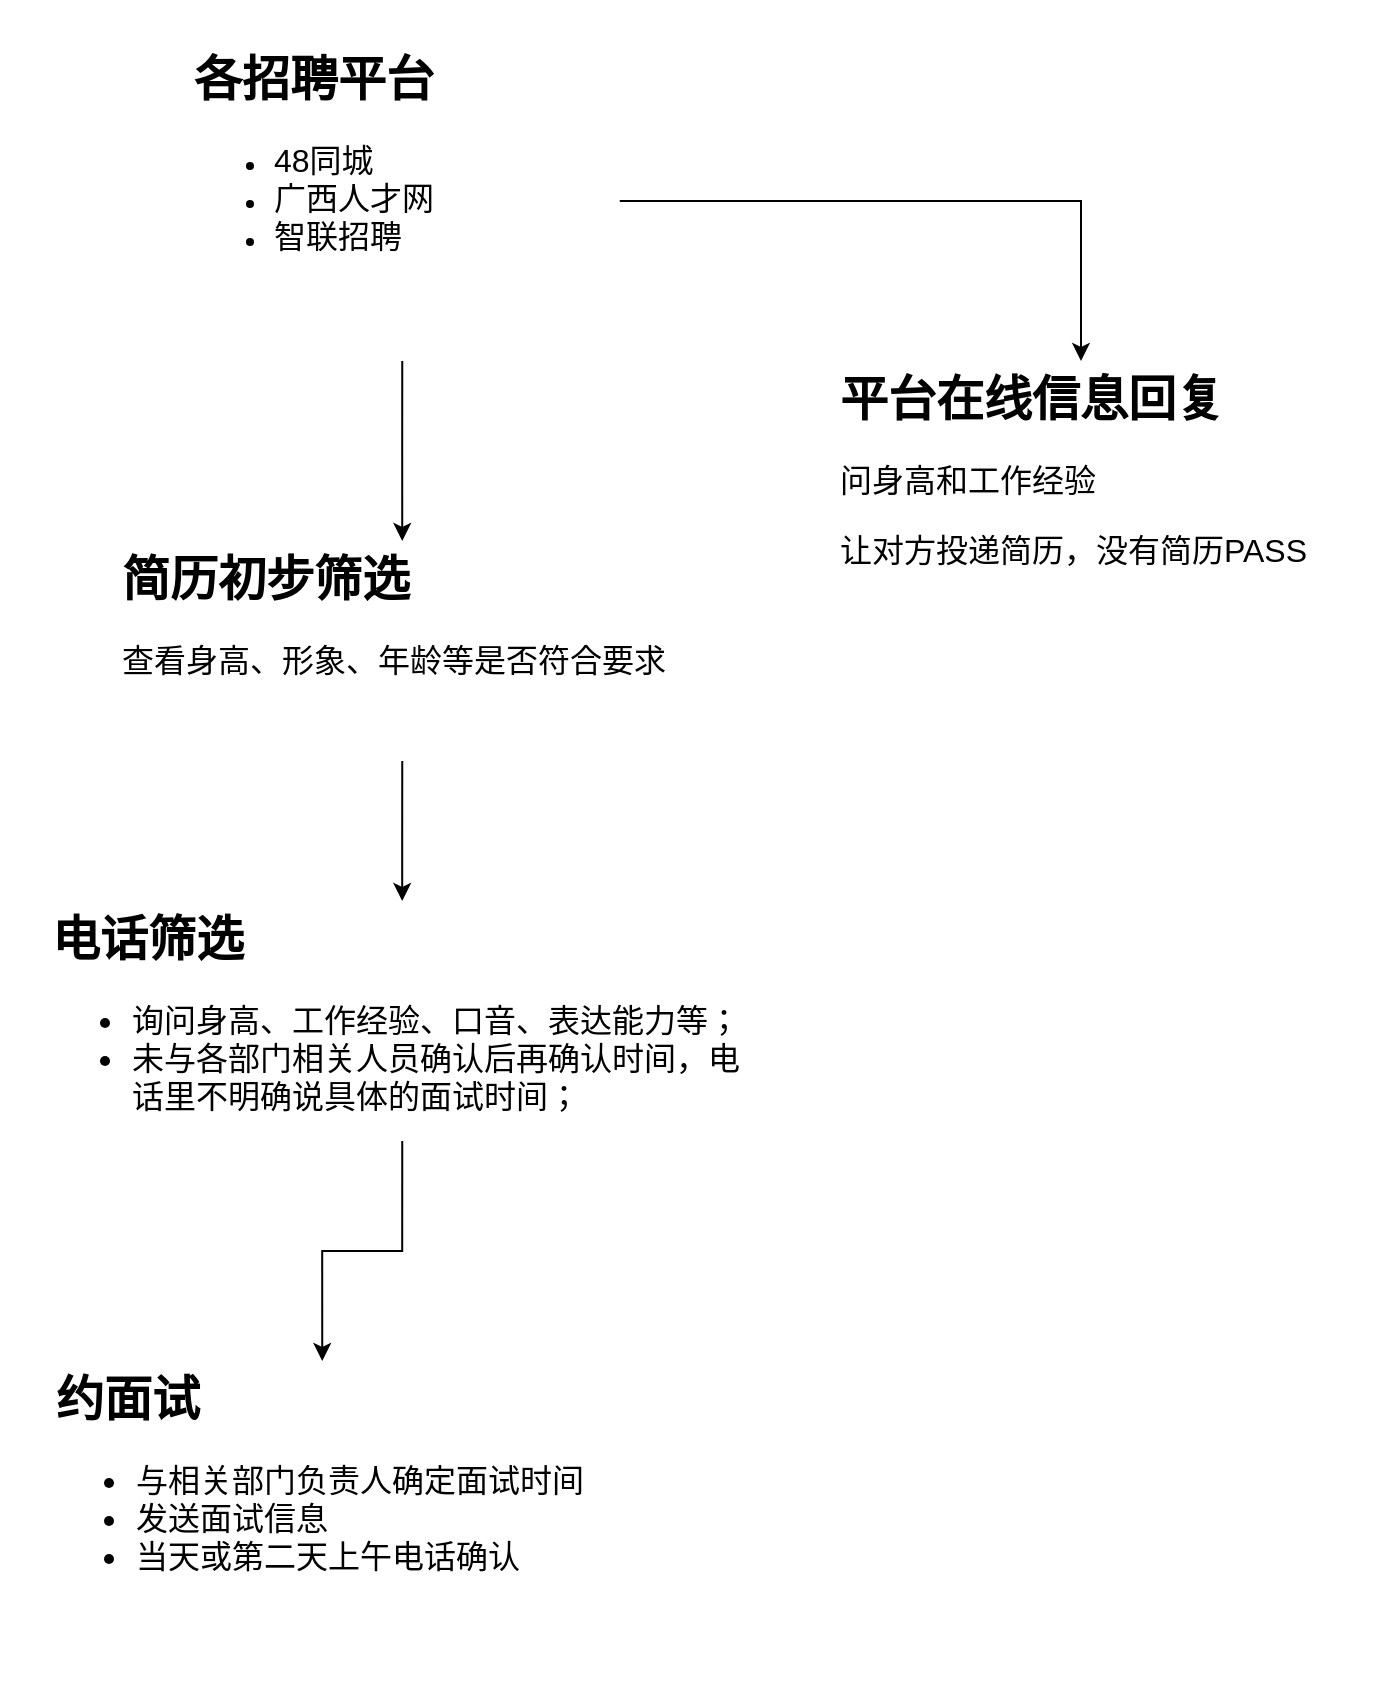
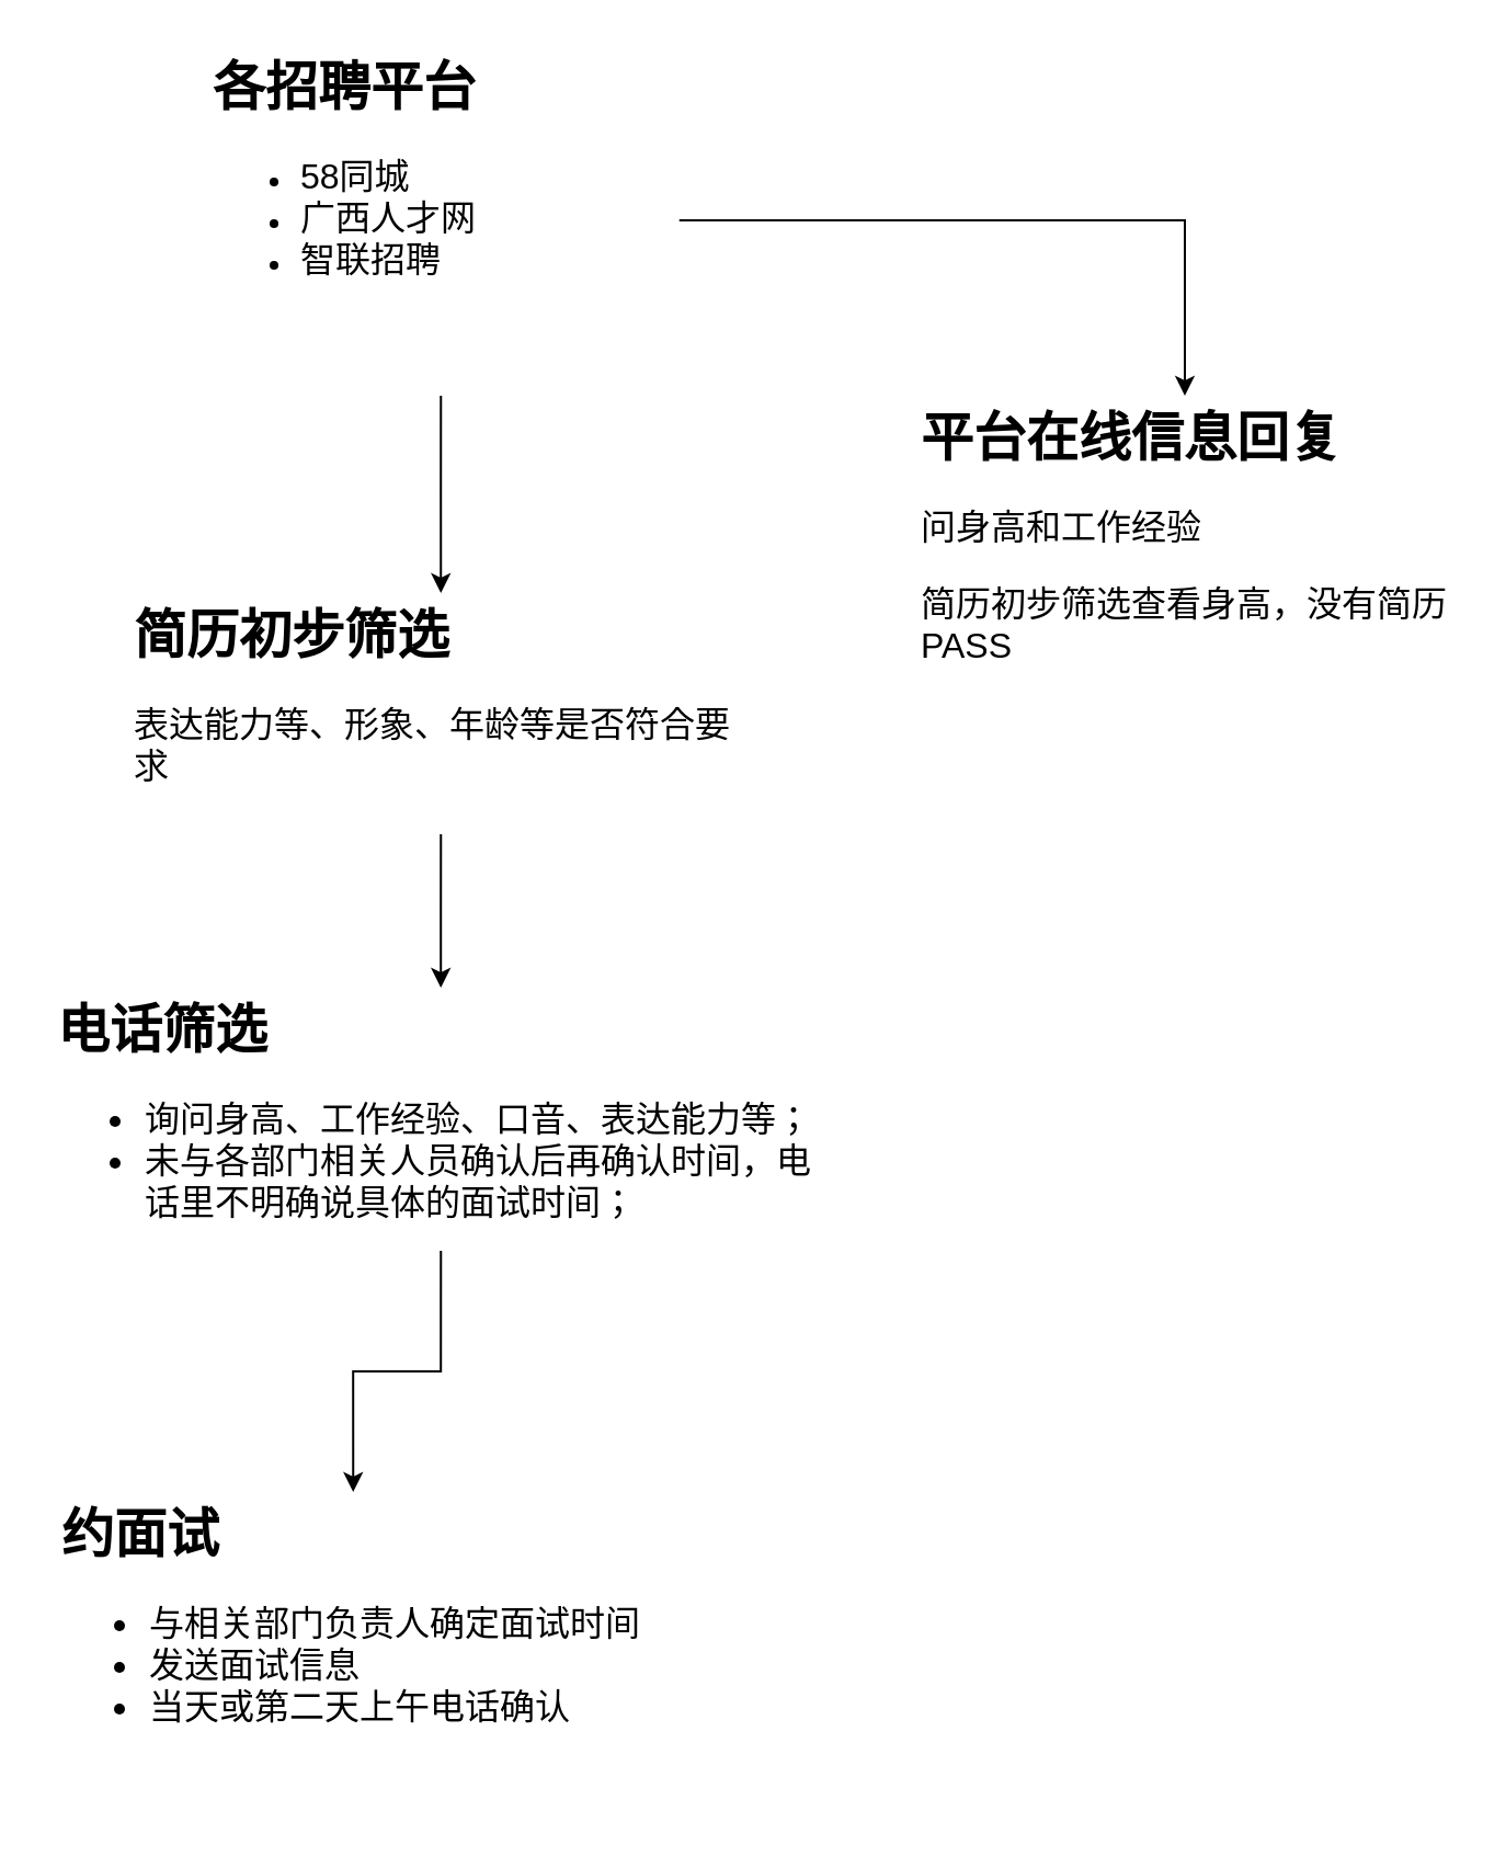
  <mxCell id="0" />
  <mxCell id="1" parent="0" />
  <mxCell id="2" style="edgeStyle=orthogonalEdgeStyle;rounded=0;orthogonalLoop=1;jettySize=auto;html=1;exitX=0.5;exitY=1;exitDx=0;exitDy=0;" edge="1" parent="1" source="3" target="5"><mxGeometry relative="1" as="geometry" /></mxCell>
- <mxCell id="3" value="&lt;h1&gt;简历初步筛选&lt;/h1&gt;&lt;p&gt;&lt;font style=&quot;font-size: 16px&quot;&gt;查看身高、形象、年龄等是否符合要求&lt;/font&gt;&lt;/p&gt;" style="text;html=1;strokeColor=none;fillColor=none;spacing=5;spacingTop=-20;whiteSpace=wrap;overflow=hidden;rounded=0;" vertex="1" parent="1"><mxGeometry x="56.25" y="270" width="288.75" height="110" as="geometry" /></mxCell>
+ <mxCell id="3" value="&lt;h1&gt;简历初步筛选&lt;/h1&gt;&lt;p&gt;&lt;font style=&quot;font-size: 16px&quot;&gt;表达能力等、形象、年龄等是否符合要求&lt;/font&gt;&lt;/p&gt;" style="text;html=1;strokeColor=none;fillColor=none;spacing=5;spacingTop=-20;whiteSpace=wrap;overflow=hidden;rounded=0;" vertex="1" parent="1"><mxGeometry x="56.25" y="270" width="288.75" height="110" as="geometry" /></mxCell>
  <mxCell id="4" style="edgeStyle=orthogonalEdgeStyle;rounded=0;orthogonalLoop=1;jettySize=auto;html=1;exitX=0.5;exitY=1;exitDx=0;exitDy=0;entryX=0.5;entryY=0;entryDx=0;entryDy=0;" edge="1" parent="1" source="5" target="6"><mxGeometry relative="1" as="geometry" /></mxCell>
  <mxCell id="5" value="&lt;h1&gt;电话筛选&lt;/h1&gt;&lt;p&gt;&lt;/p&gt;&lt;ul style=&quot;font-size: 16px&quot;&gt;&lt;li&gt;询问身高、工作经验、口音、表达能力等；&lt;/li&gt;&lt;li&gt;未与各部门相关人员确认后再确认时间，电话里不明确说具体的面试时间；&lt;/li&gt;&lt;/ul&gt;&lt;p&gt;&lt;/p&gt;" style="text;html=1;strokeColor=none;fillColor=none;spacing=5;spacingTop=-20;whiteSpace=wrap;overflow=hidden;rounded=0;" vertex="1" parent="1"><mxGeometry x="20.63" y="450" width="360" height="120" as="geometry" /></mxCell>
  <mxCell id="6" value="&lt;h1&gt;约面试&lt;/h1&gt;&lt;p&gt;&lt;/p&gt;&lt;ul style=&quot;font-size: 16px&quot;&gt;&lt;li&gt;与相关部门负责人确定面试时间&lt;/li&gt;&lt;li&gt;发送面试信息&lt;/li&gt;&lt;li&gt;当天或第二天上午电话确认&lt;/li&gt;&lt;/ul&gt;&lt;p&gt;&lt;/p&gt;" style="text;html=1;strokeColor=none;fillColor=none;spacing=5;spacingTop=-20;whiteSpace=wrap;overflow=hidden;rounded=0;" vertex="1" parent="1"><mxGeometry x="23.44" y="680" width="274.37" height="150" as="geometry" /></mxCell>
- <mxCell id="7" value="&lt;h1&gt;&lt;span style=&quot;text-align: center ; white-space: nowrap&quot;&gt;平台在线信息回复&lt;/span&gt;&lt;br&gt;&lt;/h1&gt;&lt;p style=&quot;font-size: 16px&quot;&gt;&lt;font style=&quot;font-size: 16px&quot;&gt;问身高和工作经验&lt;/font&gt;&lt;/p&gt;&lt;p style=&quot;font-size: 16px&quot;&gt;&lt;font style=&quot;font-size: 16px&quot;&gt;让对方投递简历，没有简历PASS&lt;/font&gt;&lt;/p&gt;" style="text;html=1;strokeColor=none;fillColor=none;spacing=5;spacingTop=-20;whiteSpace=wrap;overflow=hidden;rounded=0;" vertex="1" parent="1"><mxGeometry x="415" y="180" width="250" height="120" as="geometry" /></mxCell>
+ <mxCell id="7" value="&lt;h1&gt;&lt;span style=&quot;text-align: center ; white-space: nowrap&quot;&gt;平台在线信息回复&lt;/span&gt;&lt;br&gt;&lt;/h1&gt;&lt;p style=&quot;font-size: 16px&quot;&gt;&lt;font style=&quot;font-size: 16px&quot;&gt;问身高和工作经验&lt;/font&gt;&lt;/p&gt;&lt;p style=&quot;font-size: 16px&quot;&gt;&lt;font style=&quot;font-size: 16px&quot;&gt;简历初步筛选查看身高，没有简历PASS&lt;/font&gt;&lt;/p&gt;" style="text;html=1;strokeColor=none;fillColor=none;spacing=5;spacingTop=-20;whiteSpace=wrap;overflow=hidden;rounded=0;" vertex="1" parent="1"><mxGeometry x="415" y="180" width="250" height="120" as="geometry" /></mxCell>
  <mxCell id="8" style="edgeStyle=orthogonalEdgeStyle;rounded=0;orthogonalLoop=1;jettySize=auto;html=1;exitX=0.5;exitY=1;exitDx=0;exitDy=0;entryX=0.5;entryY=0;entryDx=0;entryDy=0;" edge="1" parent="1" source="10" target="3"><mxGeometry relative="1" as="geometry" /></mxCell>
  <mxCell id="9" style="edgeStyle=orthogonalEdgeStyle;rounded=0;orthogonalLoop=1;jettySize=auto;html=1;exitX=1;exitY=0.5;exitDx=0;exitDy=0;entryX=0.5;entryY=0;entryDx=0;entryDy=0;" edge="1" parent="1" source="10" target="7"><mxGeometry relative="1" as="geometry" /></mxCell>
- <mxCell id="10" value="&lt;h1&gt;&lt;span style=&quot;text-align: center ; white-space: nowrap&quot;&gt;各招聘平台&lt;/span&gt;&lt;br&gt;&lt;/h1&gt;&lt;p style=&quot;font-size: 16px&quot;&gt;&lt;ul&gt;&lt;li&gt;&lt;font style=&quot;font-size: 16px&quot;&gt;48同城&lt;/font&gt;&lt;/li&gt;&lt;li&gt;&lt;font style=&quot;font-size: 16px&quot;&gt;广西人才网&lt;/font&gt;&lt;/li&gt;&lt;li&gt;&lt;font style=&quot;font-size: 16px&quot;&gt;智联招聘&lt;/font&gt;&lt;/li&gt;&lt;/ul&gt;&lt;/p&gt;" style="text;html=1;strokeColor=none;fillColor=none;spacing=5;spacingTop=-20;whiteSpace=wrap;overflow=hidden;rounded=0;" vertex="1" parent="1"><mxGeometry x="91.88" y="20" width="217.5" height="160" as="geometry" /></mxCell>
+ <mxCell id="10" value="&lt;h1&gt;&lt;span style=&quot;text-align: center ; white-space: nowrap&quot;&gt;各招聘平台&lt;/span&gt;&lt;br&gt;&lt;/h1&gt;&lt;p style=&quot;font-size: 16px&quot;&gt;&lt;ul&gt;&lt;li&gt;&lt;font style=&quot;font-size: 16px&quot;&gt;58同城&lt;/font&gt;&lt;/li&gt;&lt;li&gt;&lt;font style=&quot;font-size: 16px&quot;&gt;广西人才网&lt;/font&gt;&lt;/li&gt;&lt;li&gt;&lt;font style=&quot;font-size: 16px&quot;&gt;智联招聘&lt;/font&gt;&lt;/li&gt;&lt;/ul&gt;&lt;/p&gt;" style="text;html=1;strokeColor=none;fillColor=none;spacing=5;spacingTop=-20;whiteSpace=wrap;overflow=hidden;rounded=0;" vertex="1" parent="1"><mxGeometry x="91.88" y="20" width="217.5" height="160" as="geometry" /></mxCell>
